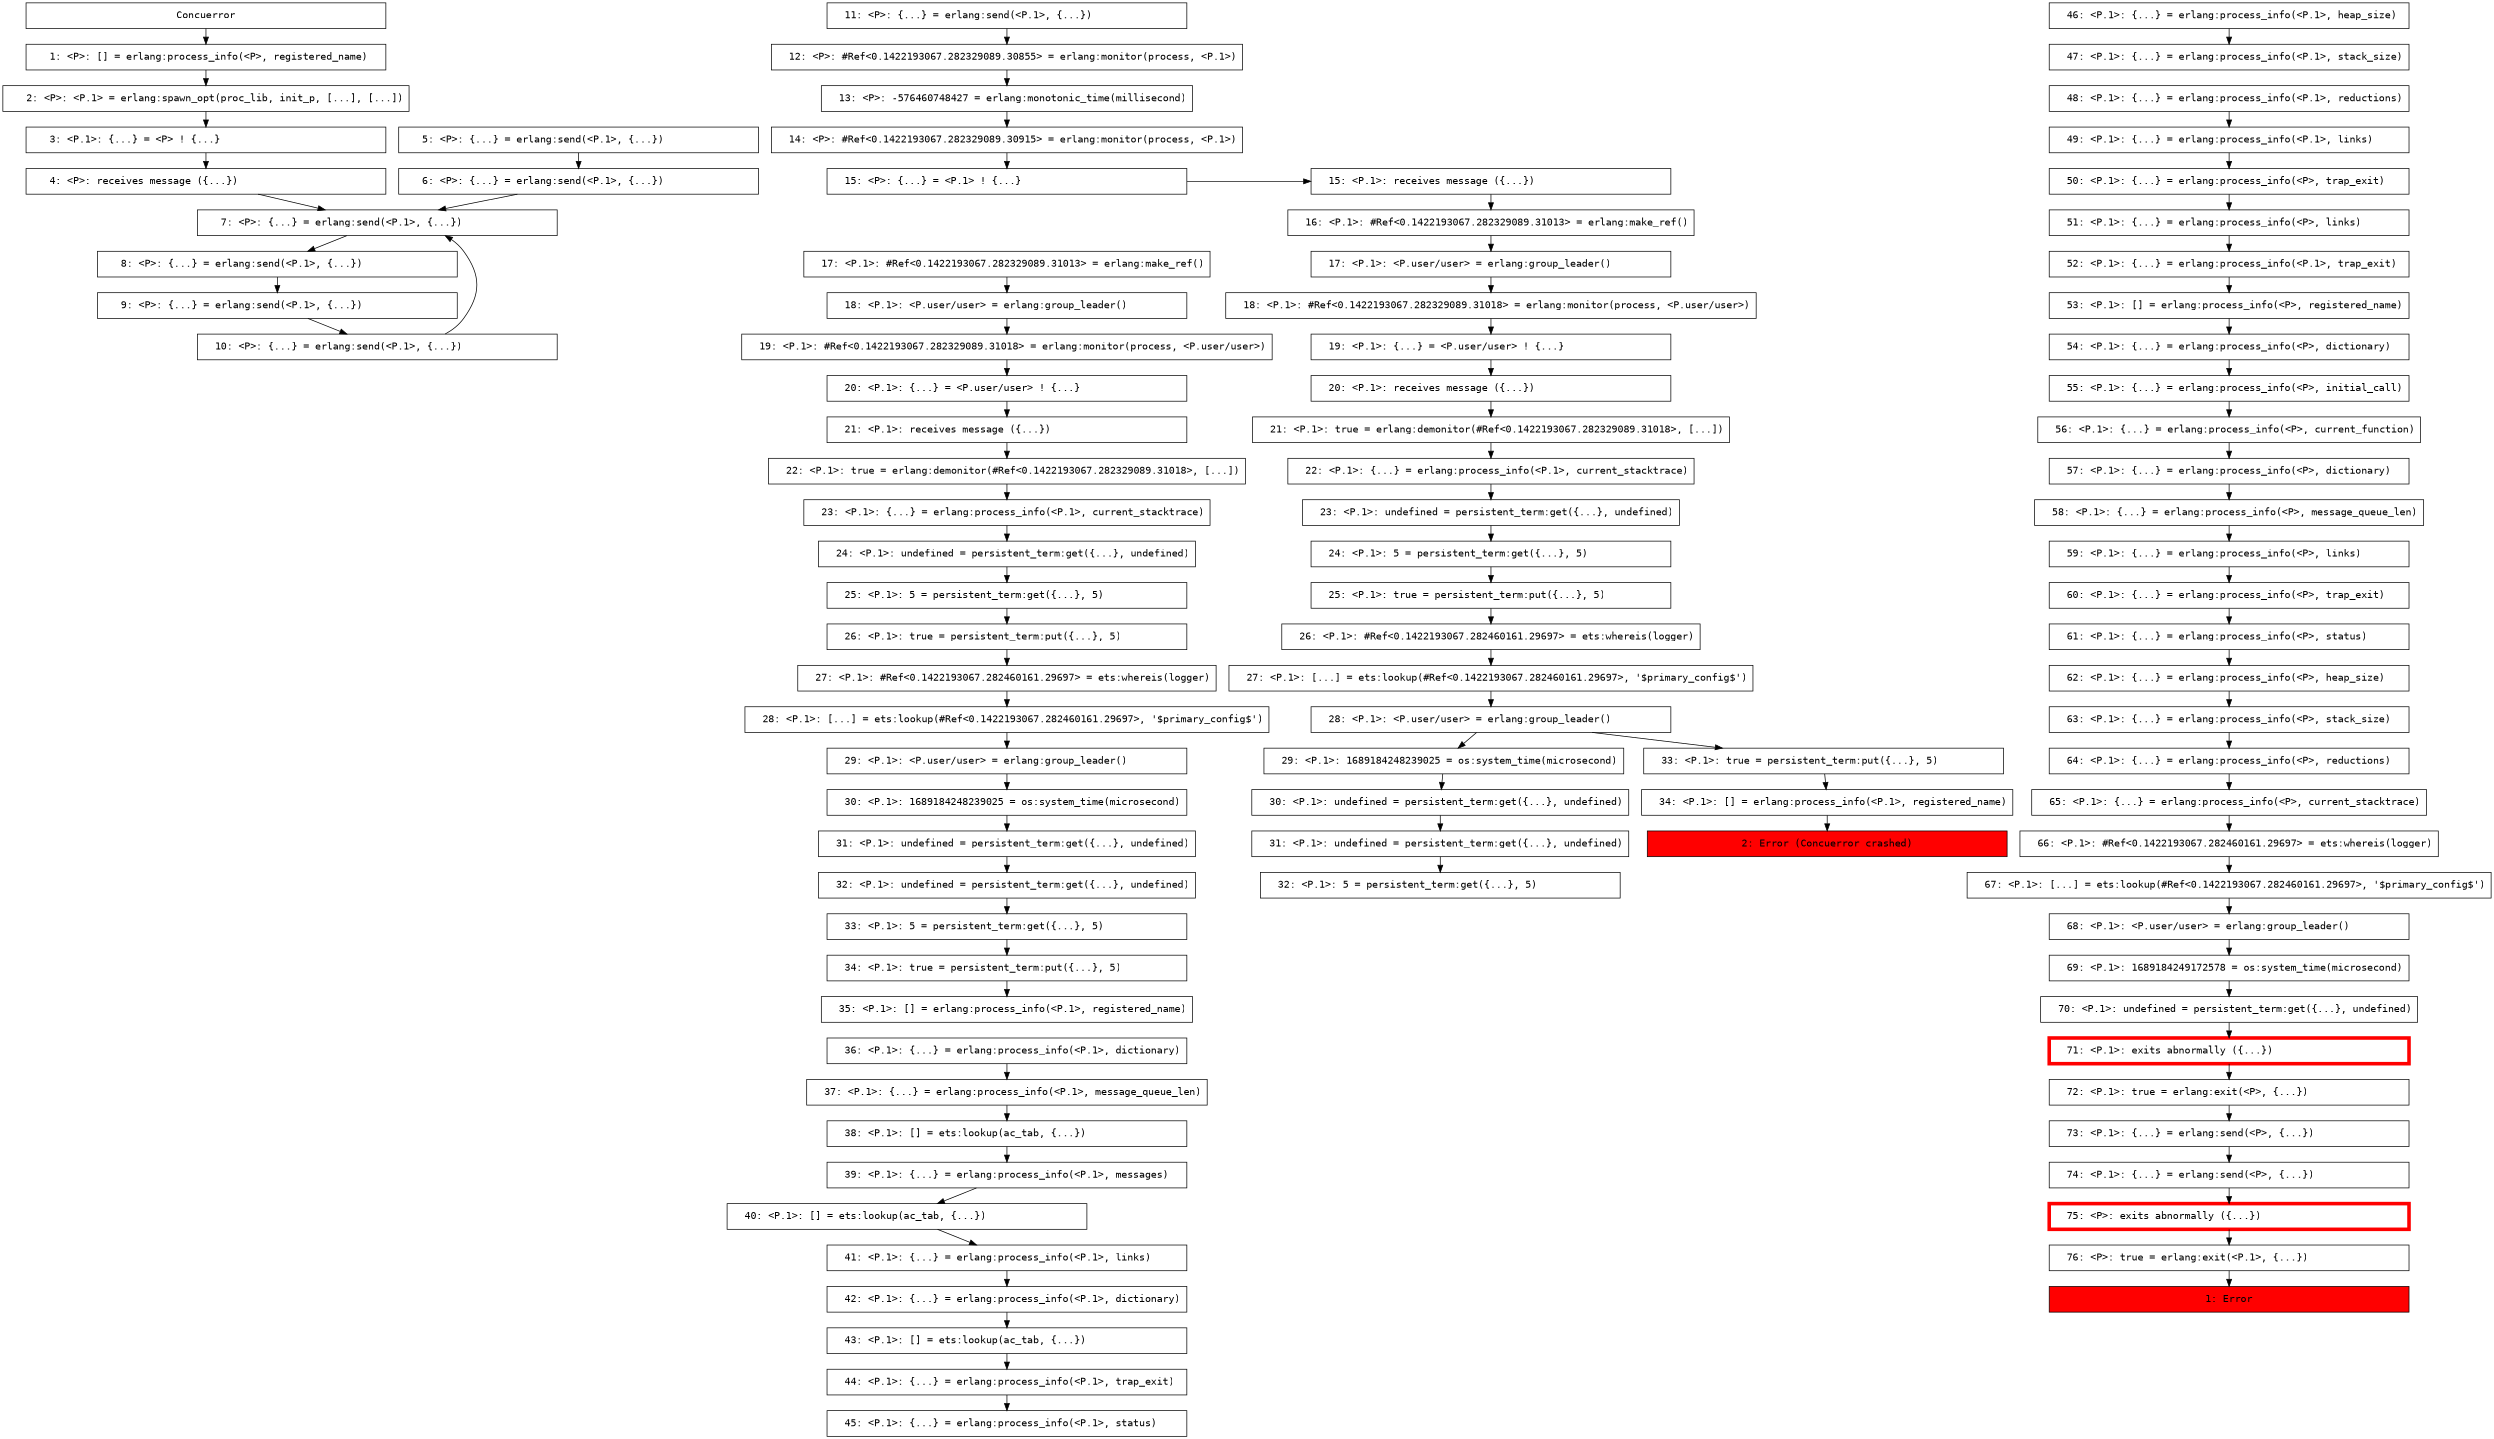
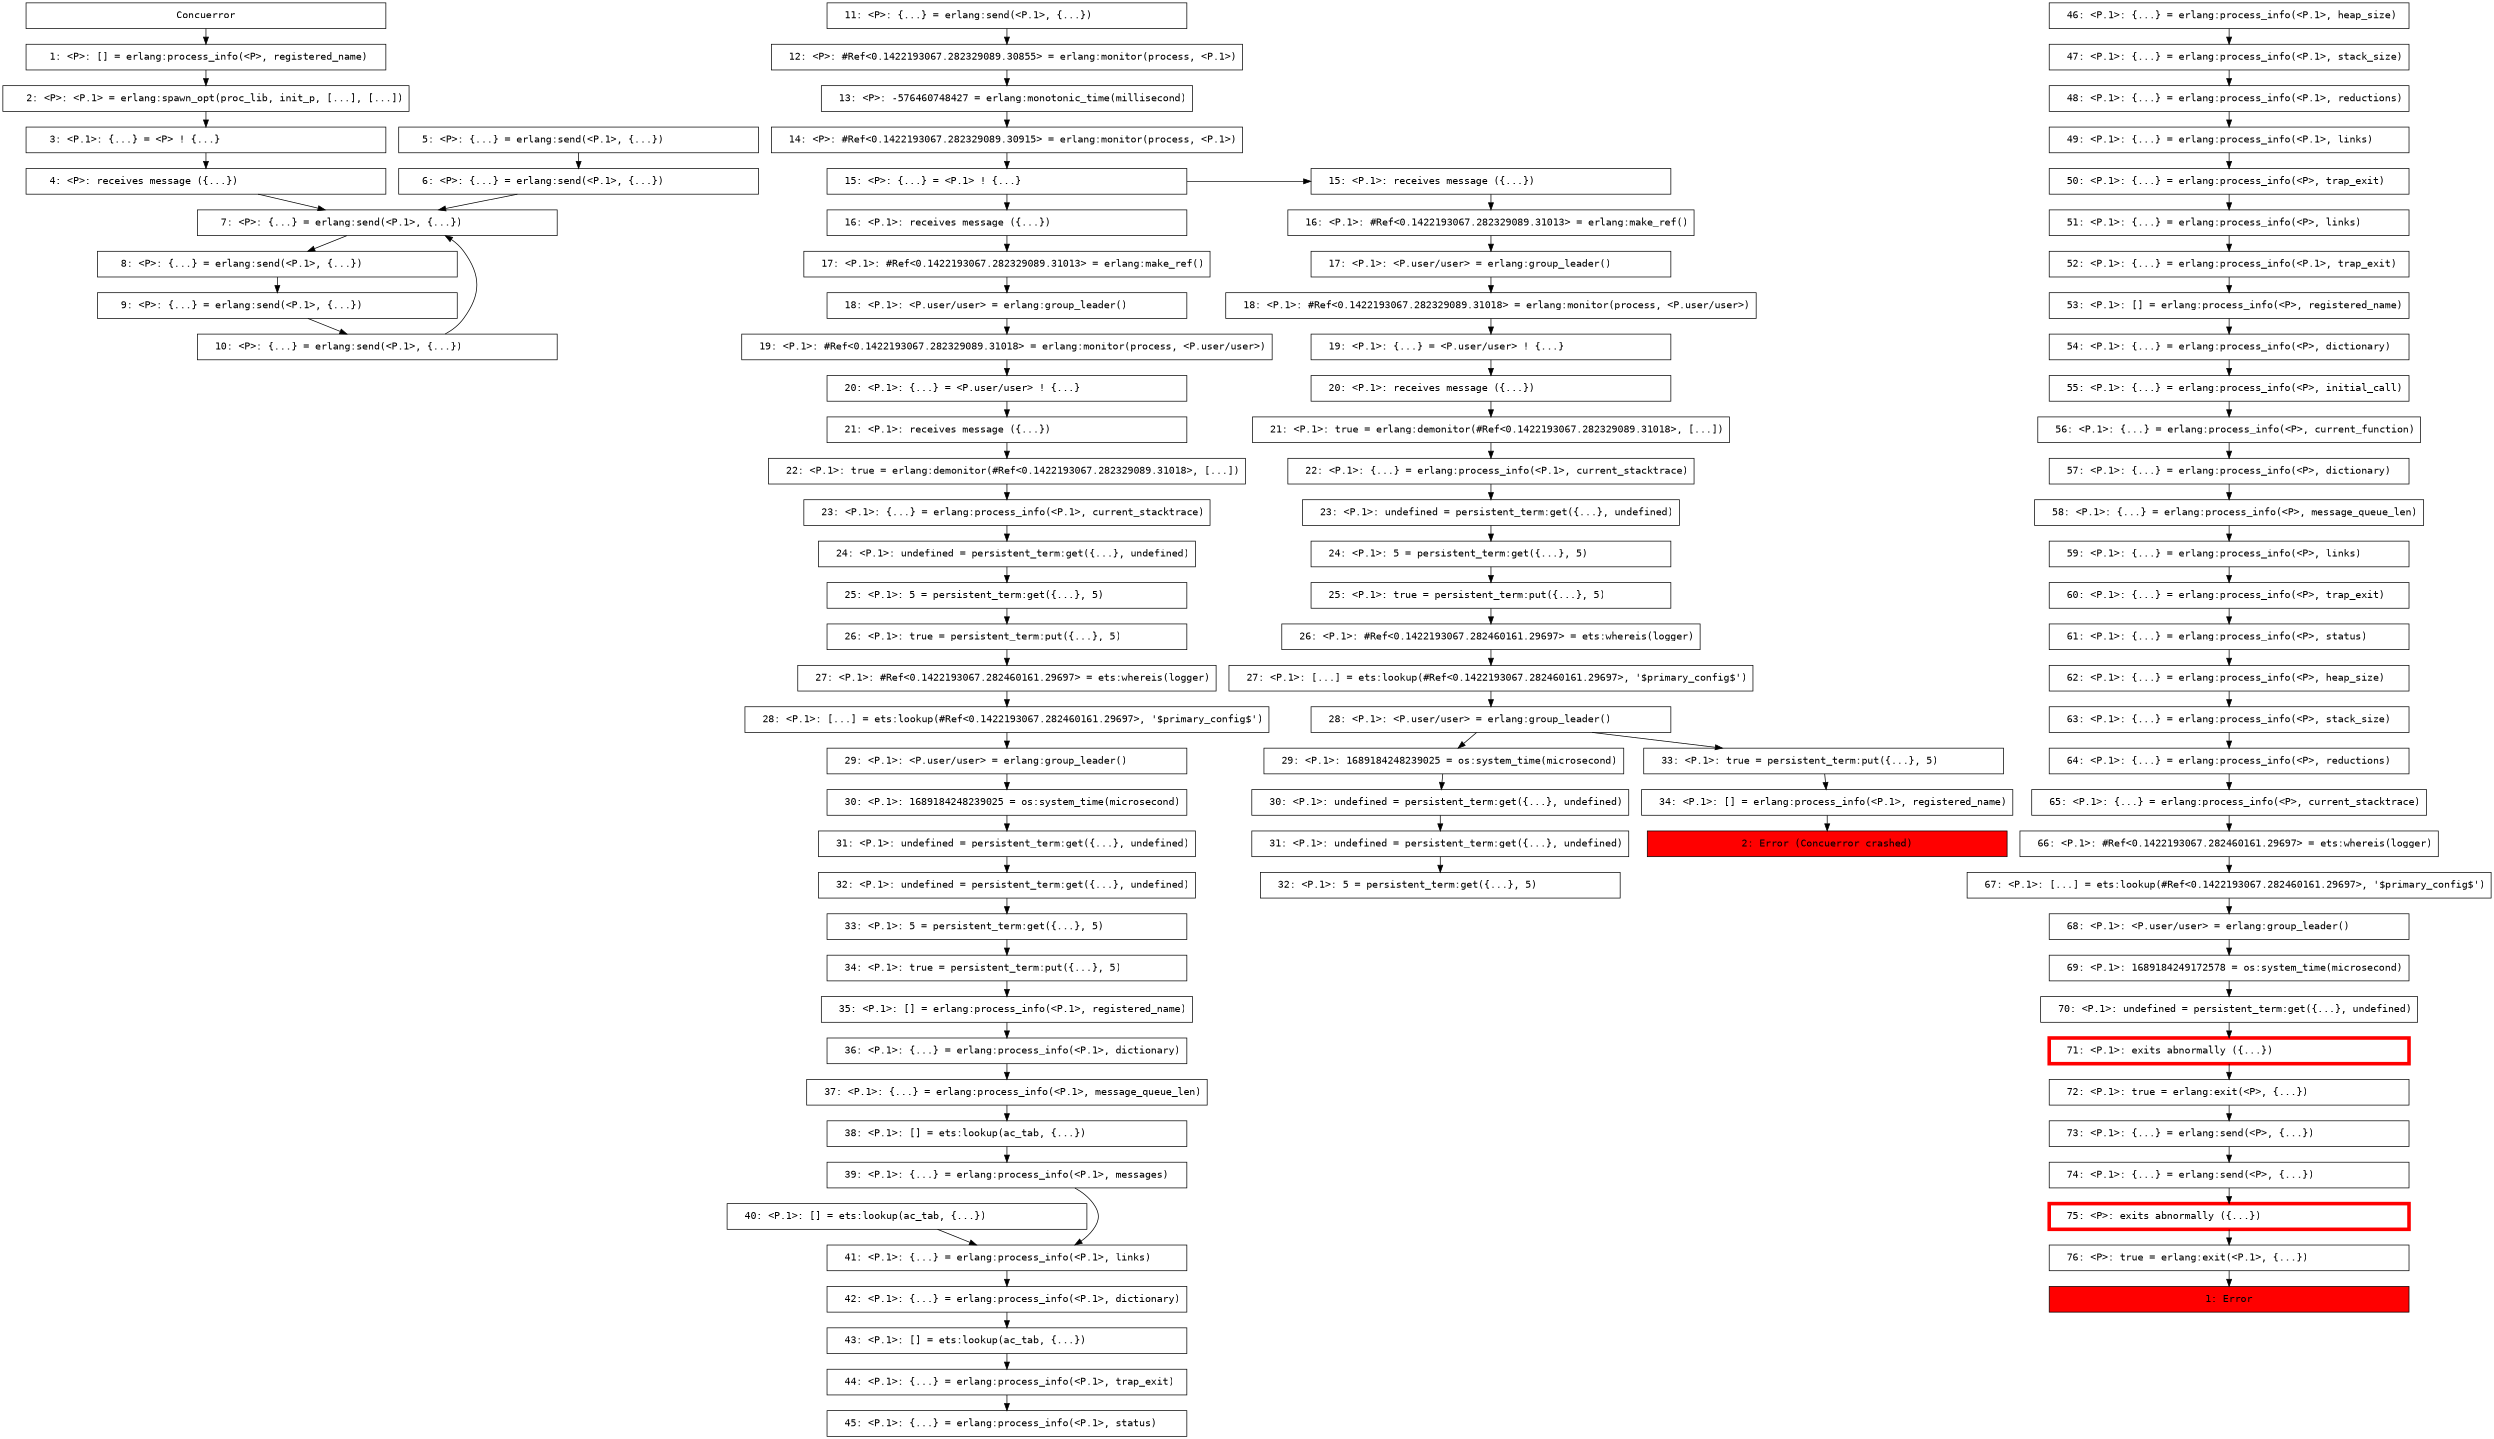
  digraph {
    ranksep=0.3
    node [fontname=Monospace shape=box]
    edge [weight=1000]
    n1 [label=Concuerror width=7]
    n2 [label="   1: <P>: [] = erlang:process_info(<P>, registered_name)\l" width=7]
    n3 [label="   2: <P>: <P.1> = erlang:spawn_opt(proc_lib, init_p, [...], [...])\l" width=7]
    n4 [label="   3: <P.1>: {...} = <P> ! {...}\l" width=7]
    n5 [label="   4: <P>: receives message ({...})\l" width=7]
    n6 [label="   5: <P>: {...} = erlang:send(<P.1>, {...})\l" width=7]
    n7 [label="   6: <P>: {...} = erlang:send(<P.1>, {...})\l" width=7]
    n8 [label="   7: <P>: {...} = erlang:send(<P.1>, {...})\l" width=7]
    n9 [label="   8: <P>: {...} = erlang:send(<P.1>, {...})\l" width=7]
    n10 [label="   9: <P>: {...} = erlang:send(<P.1>, {...})\l" width=7]
    n11 [label="  10: <P>: {...} = erlang:send(<P.1>, {...})\l" width=7]
    n12 [label="  11: <P>: {...} = erlang:send(<P.1>, {...})\l" width=7]
    n13 [label="  12: <P>: #Ref<0.1422193067.282329089.30855> = erlang:monitor(process, <P.1>)\l" width=7]
    n14 [label="  13: <P>: -576460748427 = erlang:monotonic_time(millisecond)\l" width=7]
    n15 [label="  14: <P>: #Ref<0.1422193067.282329089.30915> = erlang:monitor(process, <P.1>)\l" width=7]
    n16 [label="  15: <P>: {...} = <P.1> ! {...}\l" width=7]
+   n17 [label="  16: <P.1>: receives message ({...})\l" width=7]
    n18 [label="  17: <P.1>: #Ref<0.1422193067.282329089.31013> = erlang:make_ref()\l" width=7]
    n19 [label="  18: <P.1>: <P.user/user> = erlang:group_leader()\l" width=7]
    n20 [label="  19: <P.1>: #Ref<0.1422193067.282329089.31018> = erlang:monitor(process, <P.user/user>)\l" width=7]
    n21 [label="  20: <P.1>: {...} = <P.user/user> ! {...}\l" width=7]
    n22 [label="  21: <P.1>: receives message ({...})\l" width=7]
    n23 [label="  22: <P.1>: true = erlang:demonitor(#Ref<0.1422193067.282329089.31018>, [...])\l" width=7]
    n24 [label="  23: <P.1>: {...} = erlang:process_info(<P.1>, current_stacktrace)\l" width=7]
    n25 [label="  24: <P.1>: undefined = persistent_term:get({...}, undefined)\l" width=7]
    n26 [label="  25: <P.1>: 5 = persistent_term:get({...}, 5)\l" width=7]
    n27 [label="  26: <P.1>: true = persistent_term:put({...}, 5)\l" width=7]
    n28 [label="  27: <P.1>: #Ref<0.1422193067.282460161.29697> = ets:whereis(logger)\l" width=7]
    n29 [label="  28: <P.1>: [...] = ets:lookup(#Ref<0.1422193067.282460161.29697>, '$primary_config$')\l" width=7]
    n30 [label="  29: <P.1>: <P.user/user> = erlang:group_leader()\l" width=7]
    n31 [label="  30: <P.1>: 1689184248239025 = os:system_time(microsecond)\l" width=7]
    n32 [label="  31: <P.1>: undefined = persistent_term:get({...}, undefined)\l" width=7]
    n33 [label="  32: <P.1>: undefined = persistent_term:get({...}, undefined)\l" width=7]
    n34 [label="  33: <P.1>: 5 = persistent_term:get({...}, 5)\l" width=7]
    n35 [label="  34: <P.1>: true = persistent_term:put({...}, 5)\l" width=7]
    n36 [label="  35: <P.1>: [] = erlang:process_info(<P.1>, registered_name)\l" width=7]
    n37 [label="  36: <P.1>: {...} = erlang:process_info(<P.1>, dictionary)\l" width=7]
    n38 [label="  37: <P.1>: {...} = erlang:process_info(<P.1>, message_queue_len)\l" width=7]
    n39 [label="  38: <P.1>: [] = ets:lookup(ac_tab, {...})\l" width=7]
    n40 [label="  39: <P.1>: {...} = erlang:process_info(<P.1>, messages)\l" width=7]
    n41 [label="  40: <P.1>: [] = ets:lookup(ac_tab, {...})\l" width=7]
    n42 [label="  41: <P.1>: {...} = erlang:process_info(<P.1>, links)\l" width=7]
    n43 [label="  42: <P.1>: {...} = erlang:process_info(<P.1>, dictionary)\l" width=7]
    n44 [label="  43: <P.1>: [] = ets:lookup(ac_tab, {...})\l" width=7]
    n45 [label="  44: <P.1>: {...} = erlang:process_info(<P.1>, trap_exit)\l" width=7]
    n46 [label="  45: <P.1>: {...} = erlang:process_info(<P.1>, status)\l" width=7]
    n47 [label="  46: <P.1>: {...} = erlang:process_info(<P.1>, heap_size)\l" width=7]
    n48 [label="  47: <P.1>: {...} = erlang:process_info(<P.1>, stack_size)\l" width=7]
    n49 [label="  48: <P.1>: {...} = erlang:process_info(<P.1>, reductions)\l" width=7]
    n50 [label="  49: <P.1>: {...} = erlang:process_info(<P.1>, links)\l" width=7]
    n51 [label="  50: <P.1>: {...} = erlang:process_info(<P>, trap_exit)\l" width=7]
    n52 [label="  51: <P.1>: {...} = erlang:process_info(<P>, links)\l" width=7]
    n53 [label="  52: <P.1>: {...} = erlang:process_info(<P.1>, trap_exit)\l" width=7]
    n54 [label="  53: <P.1>: [] = erlang:process_info(<P>, registered_name)\l" width=7]
    n55 [label="  54: <P.1>: {...} = erlang:process_info(<P>, dictionary)\l" width=7]
    n56 [label="  55: <P.1>: {...} = erlang:process_info(<P>, initial_call)\l" width=7]
    n57 [label="  56: <P.1>: {...} = erlang:process_info(<P>, current_function)\l" width=7]
    n58 [label="  57: <P.1>: {...} = erlang:process_info(<P>, dictionary)\l" width=7]
    n59 [label="  58: <P.1>: {...} = erlang:process_info(<P>, message_queue_len)\l" width=7]
    n60 [label="  59: <P.1>: {...} = erlang:process_info(<P>, links)\l" width=7]
    n61 [label="  60: <P.1>: {...} = erlang:process_info(<P>, trap_exit)\l" width=7]
    n62 [label="  61: <P.1>: {...} = erlang:process_info(<P>, status)\l" width=7]
    n63 [label="  62: <P.1>: {...} = erlang:process_info(<P>, heap_size)\l" width=7]
    n64 [label="  63: <P.1>: {...} = erlang:process_info(<P>, stack_size)\l" width=7]
    n65 [label="  64: <P.1>: {...} = erlang:process_info(<P>, reductions)\l" width=7]
    n66 [label="  65: <P.1>: {...} = erlang:process_info(<P>, current_stacktrace)\l" width=7]
    n67 [label="  66: <P.1>: #Ref<0.1422193067.282460161.29697> = ets:whereis(logger)\l" width=7]
    n68 [label="  67: <P.1>: [...] = ets:lookup(#Ref<0.1422193067.282460161.29697>, '$primary_config$')\l" width=7]
    n69 [label="  68: <P.1>: <P.user/user> = erlang:group_leader()\l" width=7]
    n70 [label="  69: <P.1>: 1689184249172578 = os:system_time(microsecond)\l" width=7]
    n71 [label="  70: <P.1>: undefined = persistent_term:get({...}, undefined)\l" width=7]
    n72 [color=red label="  71: <P.1>: exits abnormally ({...})\l" penwidth=5 width=7]
    n73 [label="  72: <P.1>: true = erlang:exit(<P>, {...})\l" width=7]
    n74 [label="  73: <P.1>: {...} = erlang:send(<P>, {...})\l" width=7]
    n75 [label="  74: <P.1>: {...} = erlang:send(<P>, {...})\l" width=7]
    n76 [color=red label="  75: <P>: exits abnormally ({...})\l" penwidth=5 width=7]
    n77 [label="  76: <P>: true = erlang:exit(<P.1>, {...})\l" width=7]
    n78 [fillcolor=red label="1: Error" style=filled width=7]
    n79 [label="  15: <P.1>: receives message ({...})\l" width=7]
    n80 [label="  16: <P.1>: #Ref<0.1422193067.282329089.31013> = erlang:make_ref()\l" width=7]
    n81 [label="  17: <P.1>: <P.user/user> = erlang:group_leader()\l" width=7]
    n82 [label="  18: <P.1>: #Ref<0.1422193067.282329089.31018> = erlang:monitor(process, <P.user/user>)\l" width=7]
    n83 [label="  19: <P.1>: {...} = <P.user/user> ! {...}\l" width=7]
    n84 [label="  20: <P.1>: receives message ({...})\l" width=7]
    n85 [label="  21: <P.1>: true = erlang:demonitor(#Ref<0.1422193067.282329089.31018>, [...])\l" width=7]
    n86 [label="  22: <P.1>: {...} = erlang:process_info(<P.1>, current_stacktrace)\l" width=7]
    n87 [label="  23: <P.1>: undefined = persistent_term:get({...}, undefined)\l" width=7]
    n88 [label="  24: <P.1>: 5 = persistent_term:get({...}, 5)\l" width=7]
    n89 [label="  25: <P.1>: true = persistent_term:put({...}, 5)\l" width=7]
    n90 [label="  26: <P.1>: #Ref<0.1422193067.282460161.29697> = ets:whereis(logger)\l" width=7]
    n91 [label="  27: <P.1>: [...] = ets:lookup(#Ref<0.1422193067.282460161.29697>, '$primary_config$')\l" width=7]
    n92 [label="  28: <P.1>: <P.user/user> = erlang:group_leader()\l" width=7]
    n93 [label="  29: <P.1>: 1689184248239025 = os:system_time(microsecond)\l" width=7]
    n94 [label="  30: <P.1>: undefined = persistent_term:get({...}, undefined)\l" width=7]
    n95 [label="  31: <P.1>: undefined = persistent_term:get({...}, undefined)\l" width=7]
    n96 [label="  32: <P.1>: 5 = persistent_term:get({...}, 5)\l" width=7]
    n97 [label="  33: <P.1>: true = persistent_term:put({...}, 5)\l" width=7]
    n98 [label="  34: <P.1>: [] = erlang:process_info(<P.1>, registered_name)\l" width=7]
    n99 [fillcolor=red label="2: Error (Concuerror crashed)" style=filled width=7]
    subgraph sub_1 {
      n1
      n2
      n3
      n4
      n5
      n6
      n7
      n8
      n9
      n10
      n11
      n12
      n13
      n14
      n15
      n16
+     n17
      n18
      n19
      n20
      n21
      n22
      n23
      n24
      n25
      n26
      n27
      n28
      n29
      n30
      n31
      n32
      n33
      n34
      n35
      n36
      n37
      n38
      n39
      n40
      n41
      n42
      n43
      n44
      n45
      n46
      n47
      n48
      n49
      n50
      n51
      n52
      n53
      n54
      n55
      n56
      n57
      n58
      n59
      n60
      n61
      n62
      n63
      n64
      n65
      n66
      n67
      n68
      n69
      n70
      n71
      n72
      n73
      n74
      n75
      n76
      n77
      n78
    }
    subgraph sub_2 {
      n15
      n16
      n79
      n80
      n81
      n82
      n83
      n84
      n85
      n86
      n87
      n88
      n89
      n90
      n91
      n92
      n93
      n94
      n95
      n96
      n97
      n98
      n99
    }
    n1 -> n2
    n2 -> n3
    n3 -> n4
    n4 -> n5
    n5 -> n8
    n6 -> n7
    n7 -> n8
    n8 -> n9
    n9 -> n10
    n10 -> n11
    n11 -> n8
    n12 -> n13
    n13 -> n14
    n14 -> n15
    n15 -> n16
    n15 -> n79 [style=invis weight=1]
+   n16 -> n17
    n16 -> n79 [constraint=false weight=""]
+   n17 -> n18
    n18 -> n19
    n19 -> n20
    n20 -> n21
    n21 -> n22
    n22 -> n23
    n23 -> n24
    n24 -> n25
    n25 -> n26
    n26 -> n27
    n27 -> n28
    n28 -> n29
    n29 -> n30
    n30 -> n31
    n31 -> n32
    n32 -> n33
    n33 -> n34
    n34 -> n35
    n35 -> n36
+   n36 -> n37
    n37 -> n38
    n38 -> n39
    n39 -> n40
-   n40 -> n41
+   n40 -> n42
    n41 -> n42
    n42 -> n43
    n43 -> n44
    n44 -> n45
    n45 -> n46
    n47 -> n48
+   n48 -> n49
    n49 -> n50
    n50 -> n51
    n51 -> n52
    n52 -> n53
    n53 -> n54
    n54 -> n55
    n55 -> n56
    n56 -> n57
    n57 -> n58
    n58 -> n59
    n59 -> n60
    n60 -> n61
    n61 -> n62
    n62 -> n63
    n63 -> n64
    n64 -> n65
    n65 -> n66
    n66 -> n67
    n67 -> n68
    n68 -> n69
    n69 -> n70
    n70 -> n71
    n71 -> n72
    n72 -> n73
    n73 -> n74
    n74 -> n75
    n75 -> n76
    n76 -> n77
    n77 -> n78
    n79 -> n80
    n80 -> n81
    n81 -> n82
    n82 -> n83
    n83 -> n84
    n84 -> n85
    n85 -> n86
    n86 -> n87
    n87 -> n88
    n88 -> n89
    n89 -> n90
    n90 -> n91
    n91 -> n92
    n92 -> n93
    n92 -> n97
    n93 -> n94
    n94 -> n95
    n95 -> n96
    n97 -> n98
    n98 -> n99
  }
